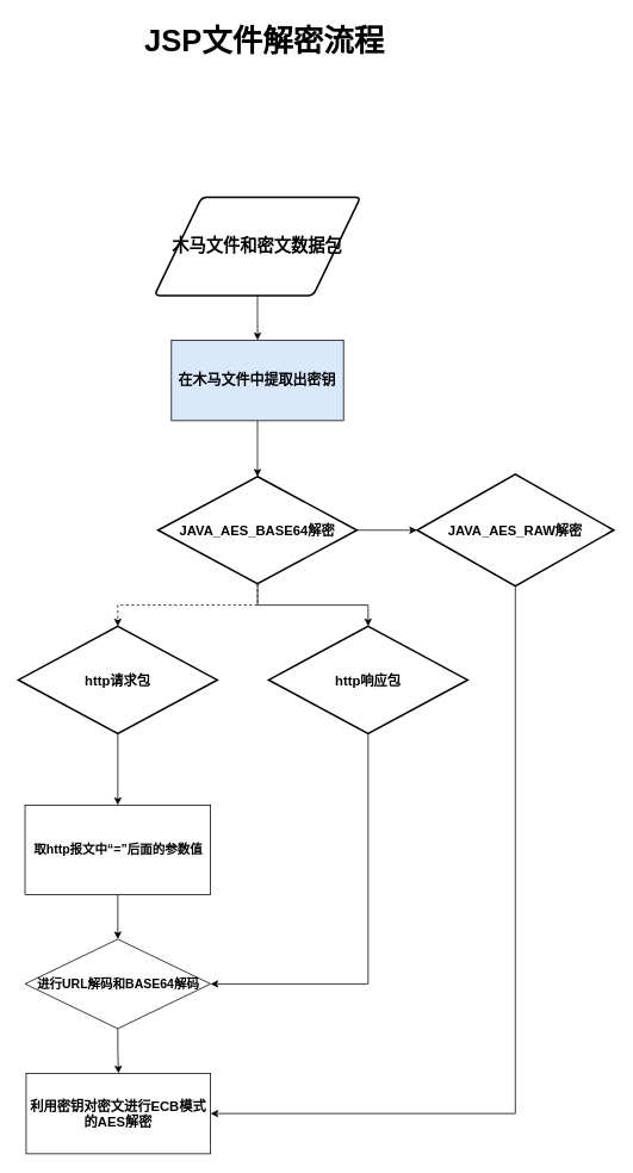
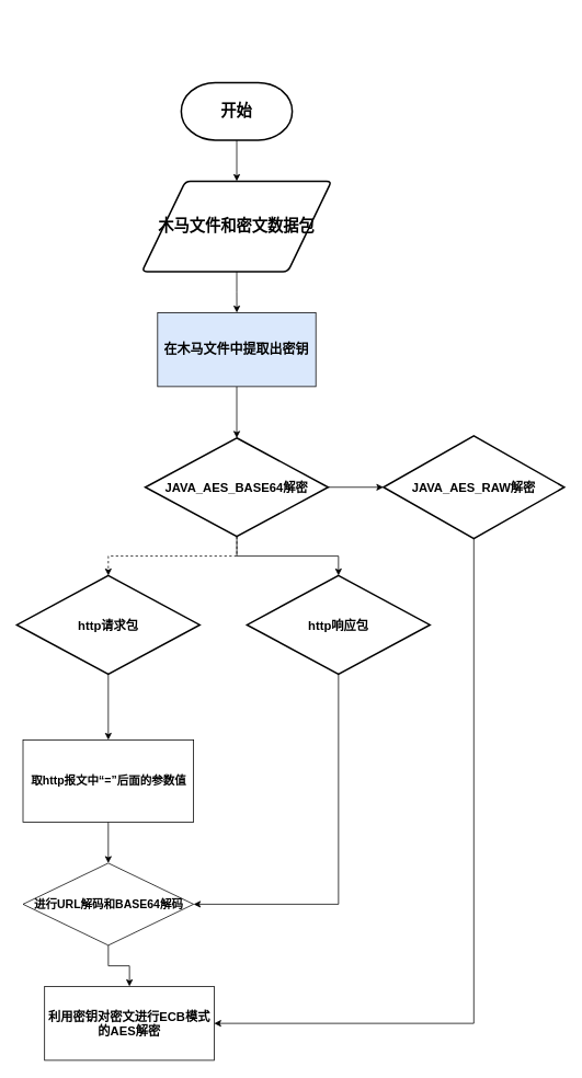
  <mxCell id="0" />
  <mxCell id="1" parent="0" />
- <mxCell id="2" value="&lt;font style=&quot;font-size: 34px;&quot;&gt;&lt;b style=&quot;font-size: 34px;&quot;&gt;JSP文件解密流程&lt;/b&gt;&lt;/font&gt;" style="text;html=1;align=center;verticalAlign=middle;resizable=0;points=[];autosize=1;strokeColor=none;fillColor=none;fontSize=34;" vertex="1" parent="1"><mxGeometry x="150" y="20" width="290" height="50" as="geometry" /></mxCell>
+ <mxCell id="3" value="" style="edgeStyle=orthogonalEdgeStyle;rounded=0;orthogonalLoop=1;jettySize=auto;html=1;" edge="1" parent="1" source="4" target="6"><mxGeometry relative="1" as="geometry" /></mxCell>
+ <mxCell id="4" value="&lt;font style=&quot;font-size: 19px;&quot;&gt;&lt;b&gt;开始&lt;/b&gt;&lt;/font&gt;" style="strokeWidth=2;html=1;shape=mxgraph.flowchart.terminator;whiteSpace=wrap;" vertex="1" parent="1"><mxGeometry x="220" y="100" width="135" height="70" as="geometry" /></mxCell>
  <mxCell id="5" value="" style="edgeStyle=orthogonalEdgeStyle;rounded=0;orthogonalLoop=1;jettySize=auto;html=1;" edge="1" parent="1" source="6" target="17"><mxGeometry relative="1" as="geometry" /></mxCell>
  <mxCell id="6" value="&lt;font style=&quot;font-size: 19px;&quot;&gt;&lt;b&gt;木马文件和密文数据包&lt;/b&gt;&lt;/font&gt;" style="shape=parallelogram;html=1;strokeWidth=2;perimeter=parallelogramPerimeter;whiteSpace=wrap;rounded=1;arcSize=12;size=0.23;" vertex="1" parent="1"><mxGeometry x="172.19" y="220" width="230.62" height="110" as="geometry" /></mxCell>
  <mxCell id="7" value="" style="edgeStyle=orthogonalEdgeStyle;rounded=0;orthogonalLoop=1;jettySize=auto;html=1;" edge="1" parent="1" source="10" target="12"><mxGeometry relative="1" as="geometry" /></mxCell>
  <mxCell id="8" style="edgeStyle=orthogonalEdgeStyle;rounded=0;orthogonalLoop=1;jettySize=auto;html=1;entryX=0.5;entryY=0;entryDx=0;entryDy=0;entryPerimeter=0;dashed=1;" edge="1" parent="1" source="10" target="19"><mxGeometry relative="1" as="geometry" /></mxCell>
  <mxCell id="9" style="edgeStyle=orthogonalEdgeStyle;rounded=0;orthogonalLoop=1;jettySize=auto;html=1;entryX=0.5;entryY=0;entryDx=0;entryDy=0;entryPerimeter=0;" edge="1" parent="1" source="10" target="21"><mxGeometry relative="1" as="geometry" /></mxCell>
  <mxCell id="10" value="&lt;font size=&quot;1&quot; style=&quot;&quot;&gt;&lt;b style=&quot;font-size: 15px;&quot;&gt;JAVA_AES_BASE64解密&lt;/b&gt;&lt;/font&gt;" style="strokeWidth=2;html=1;shape=mxgraph.flowchart.decision;whiteSpace=wrap;" vertex="1" parent="1"><mxGeometry x="176.25" y="532.5" width="222.5" height="120" as="geometry" /></mxCell>
  <mxCell id="11" style="edgeStyle=orthogonalEdgeStyle;rounded=0;orthogonalLoop=1;jettySize=auto;html=1;entryX=1;entryY=0.5;entryDx=0;entryDy=0;" edge="1" parent="1" source="12" target="15"><mxGeometry relative="1" as="geometry"><Array as="points"><mxPoint x="576" y="1245" /></Array></mxGeometry></mxCell>
  <mxCell id="12" value="&lt;b style=&quot;border-color: var(--border-color); font-size: 15px;&quot;&gt;JAVA_AES_RAW解密&lt;/b&gt;" style="strokeWidth=2;html=1;shape=mxgraph.flowchart.decision;whiteSpace=wrap;" vertex="1" parent="1"><mxGeometry x="465.94" y="530" width="220" height="125" as="geometry" /></mxCell>
  <mxCell id="13" value="" style="edgeStyle=orthogonalEdgeStyle;rounded=0;orthogonalLoop=1;jettySize=auto;html=1;" edge="1" parent="1" source="14" target="23"><mxGeometry relative="1" as="geometry" /></mxCell>
  <mxCell id="14" value="&lt;font style=&quot;font-size: 14px;&quot;&gt;&lt;b&gt;取http报文中“=”后面的参数值&lt;/b&gt;&lt;/font&gt;" style="rounded=0;whiteSpace=wrap;html=1;" vertex="1" parent="1"><mxGeometry x="27.5" y="900" width="207.5" height="100" as="geometry" /></mxCell>
- <mxCell id="15" value="&lt;font style=&quot;font-size: 15px;&quot;&gt;&lt;b&gt;利用密钥对密文进行ECB模式的AES解密&lt;/b&gt;&lt;/font&gt;" style="rounded=0;whiteSpace=wrap;html=1;" vertex="1" parent="1"><mxGeometry x="28.75" y="1200" width="206.25" height="90" as="geometry" /></mxCell>
+ <mxCell id="15" value="&lt;font style=&quot;font-size: 15px;&quot;&gt;&lt;b&gt;利用密钥对密文进行ECB模式的AES解密&lt;/b&gt;&lt;/font&gt;" style="rounded=0;whiteSpace=wrap;html=1;" vertex="1" parent="1"><mxGeometry x="53.75" y="1200" width="206.25" height="90" as="geometry" /></mxCell>
  <mxCell id="16" value="" style="edgeStyle=orthogonalEdgeStyle;rounded=0;orthogonalLoop=1;jettySize=auto;html=1;" edge="1" parent="1" source="17" target="10"><mxGeometry relative="1" as="geometry" /></mxCell>
  <mxCell id="17" value="&lt;b&gt;&lt;font style=&quot;font-size: 16px;&quot;&gt;在木马文件中提取出密钥&lt;/font&gt;&lt;/b&gt;" style="rounded=0;whiteSpace=wrap;html=1;fillColor=#dae8fc;" vertex="1" parent="1"><mxGeometry x="191.25" y="380" width="192.5" height="90" as="geometry" /></mxCell>
  <mxCell id="18" style="edgeStyle=orthogonalEdgeStyle;rounded=0;orthogonalLoop=1;jettySize=auto;html=1;" edge="1" parent="1" source="19" target="14"><mxGeometry relative="1" as="geometry" /></mxCell>
  <mxCell id="19" value="&lt;font size=&quot;1&quot; style=&quot;&quot;&gt;&lt;b style=&quot;font-size: 15px;&quot;&gt;http请求包&lt;/b&gt;&lt;/font&gt;" style="strokeWidth=2;html=1;shape=mxgraph.flowchart.decision;whiteSpace=wrap;" vertex="1" parent="1"><mxGeometry x="20" y="700" width="222.5" height="120" as="geometry" /></mxCell>
  <mxCell id="20" style="edgeStyle=orthogonalEdgeStyle;rounded=0;orthogonalLoop=1;jettySize=auto;html=1;entryX=1;entryY=0.5;entryDx=0;entryDy=0;" edge="1" parent="1" source="21" target="23"><mxGeometry relative="1" as="geometry"><Array as="points"><mxPoint x="411" y="1100" /></Array></mxGeometry></mxCell>
  <mxCell id="21" value="&lt;font size=&quot;1&quot; style=&quot;&quot;&gt;&lt;b style=&quot;font-size: 15px;&quot;&gt;http响应包&lt;/b&gt;&lt;/font&gt;" style="strokeWidth=2;html=1;shape=mxgraph.flowchart.decision;whiteSpace=wrap;" vertex="1" parent="1"><mxGeometry x="300" y="700" width="222.5" height="120" as="geometry" /></mxCell>
  <mxCell id="22" value="" style="edgeStyle=orthogonalEdgeStyle;rounded=0;orthogonalLoop=1;jettySize=auto;html=1;" edge="1" parent="1" source="23" target="15"><mxGeometry relative="1" as="geometry" /></mxCell>
  <mxCell id="23" value="&lt;font style=&quot;font-size: 14px;&quot;&gt;&lt;b&gt;进行URL解码和BASE64解码&lt;/b&gt;&lt;/font&gt;" style="rhombus;whiteSpace=wrap;html=1;" vertex="1" parent="1"><mxGeometry x="27.5" y="1050" width="207.5" height="100" as="geometry" /></mxCell>
